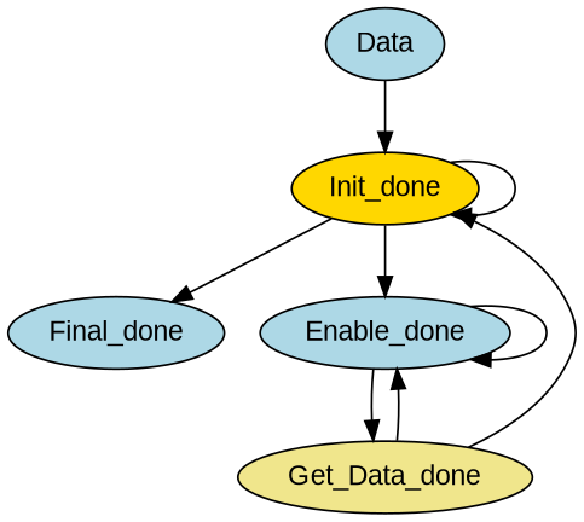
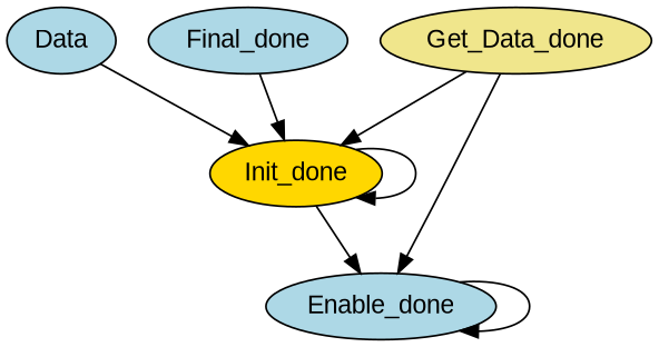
  digraph {
    fontname="Liberation Sans"
    node [fillcolor=lightblue fontname="Liberation Sans" style=filled]
    edge [event=sensor_config_cmd fontname="Liberation Sans"]
    n1 [label=Data]
    Init_done [fillcolor=gold]
    Final_done
    Enable_done
    Get_Data_done [fillcolor=khaki]
    n1 -> Init_done [event=msg_init]
    Init_done -> Init_done [post="1.mpty();" pre="$1.full();"]
-   Init_done -> Final_done [event=msg_final]
+   Final_done -> Init_done [event=msg_final]
    Init_done -> Enable_done [event=sensor_enable_cmd]
    Enable_done -> Enable_done [post="1.mpty();" pre="$1.full();"]
-   Enable_done -> Get_Data_done [event=sensor_get_data_cmd]
    Get_Data_done -> Init_done [event=sensor_disable_cmd]
    Get_Data_done -> Enable_done [event=sensor_data_ready_fid]
  }
